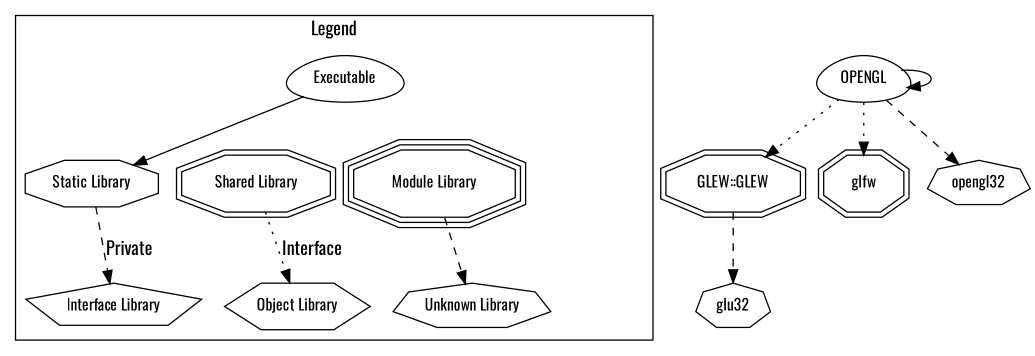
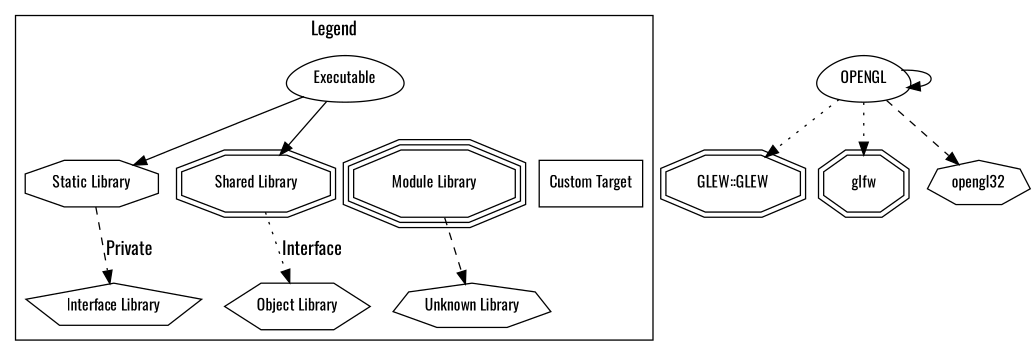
  digraph {
    fontname=Oswald
    node [fontname=Oswald fontsize=12 shape=doubleoctagon]
    edge [fontname=Oswald style=dashed]
    n1 [label=Executable shape=egg]
    n2 [label="Static Library" shape=octagon]
    n3 [label="Shared Library"]
    n4 [label="Module Library" shape=tripleoctagon]
+   n5 [label="Custom Target" shape=box]
    n6 [label="Interface Library" shape=pentagon]
    n7 [label="Object Library" shape=hexagon]
    n8 [label="Unknown Library" shape=septagon]
    n9 [label=OPENGL shape=egg]
    n10 [label="GLEW::GLEW"]
    n11 [label=glfw]
    n12 [label=opengl32 shape=septagon]
-   n13 [label=glu32 shape=septagon]
    subgraph cluster_1 {
      color=black
      label=Legend
      n1
      n2
      n3
      n4
+     n5
      n6
      n7
      n8
    }
    n1 -> n2 [style=solid]
+   n1 -> n3 [style=solid]
    n1 -> n4 [style=invis]
+   n1 -> n5 [style=invis]
    n2 -> n6 [label=Private]
    n3 -> n7 [label=Interface style=dotted]
    n4 -> n8
    n9 -> n9 [style=""]
    n9 -> n10 [style=dotted]
    n9 -> n11 [style=dotted]
    n9 -> n12
-   n10 -> n13
  }
